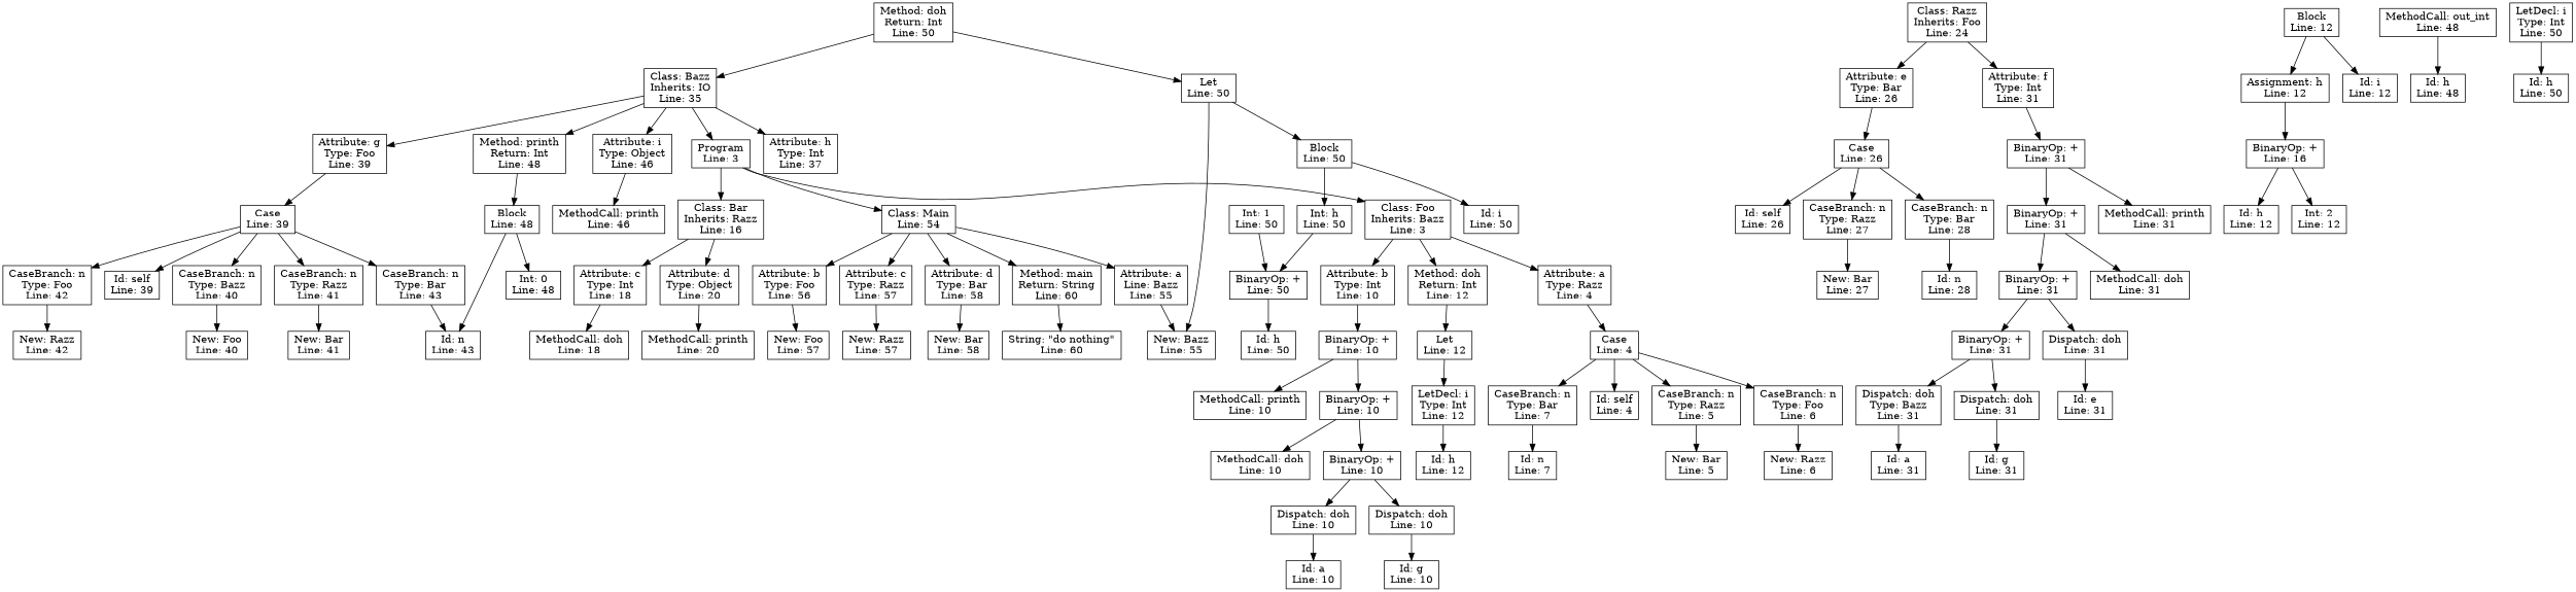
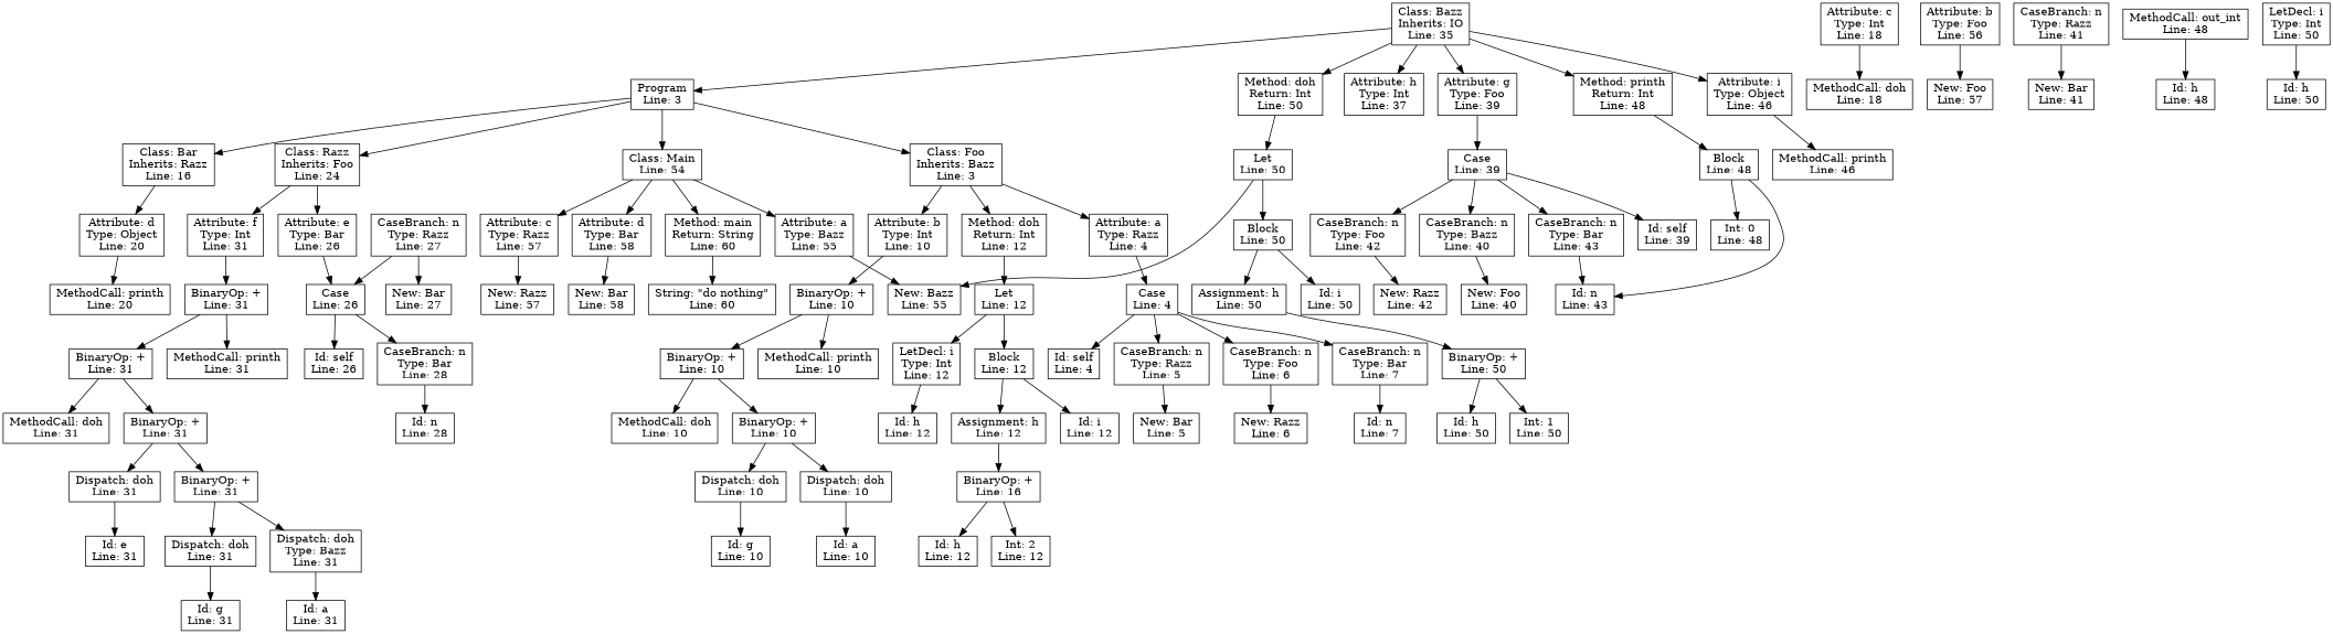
  digraph {
    node [shape=box]
    n1 [label="Program\nLine: 3"]
    n2 [label="Class: Foo\nInherits: Bazz\nLine: 3"]
    n3 [label="Class: Bar\nInherits: Razz\nLine: 16"]
    n4 [label="Class: Razz\nInherits: Foo\nLine: 24"]
    n5 [label="Class: Main\nLine: 54"]
    n6 [label="Attribute: a\nType: Razz\nLine: 4"]
    n7 [label="Attribute: b\nType: Int\nLine: 10"]
    n8 [label="Method: doh\nReturn: Int\nLine: 12"]
    n9 [label="Attribute: c\nType: Int\nLine: 18"]
    n10 [label="Attribute: d\nType: Object\nLine: 20"]
    n11 [label="Attribute: e\nType: Bar\nLine: 26"]
    n12 [label="Attribute: f\nType: Int\nLine: 31"]
    n13 [label="Class: Bazz\nInherits: IO\nLine: 35"]
    n14 [label="Attribute: h\nType: Int\nLine: 37"]
    n15 [label="Attribute: g\nType: Foo\nLine: 39"]
    n16 [label="Attribute: i\nType: Object\nLine: 46"]
    n17 [label="Method: printh\nReturn: Int\nLine: 48"]
    n18 [label="Method: doh\nReturn: Int\nLine: 50"]
-   n19 [label="Attribute: a\nLine: Bazz\nLine: 55"]
+   n19 [label="Attribute: a\nType: Bazz\nLine: 55"]
    n20 [label="Attribute: b\nType: Foo\nLine: 56"]
    n21 [label="Attribute: c\nType: Razz\nLine: 57"]
    n22 [label="Attribute: d\nType: Bar\nLine: 58"]
    n23 [label="Method: main\nReturn: String\nLine: 60"]
    n24 [label="Case\nLine: 4"]
    n25 [label="BinaryOp: +\nLine: 10"]
    n26 [label="Let\nLine: 12"]
    n27 [label="Id: self\nLine: 4"]
    n28 [label="CaseBranch: n\nType: Razz\nLine: 5"]
    n29 [label="CaseBranch: n\nType: Foo\nLine: 6"]
    n30 [label="CaseBranch: n\nType: Bar\nLine: 7"]
    n31 [label="New: Bar\nLine: 5"]
    n32 [label="New: Razz\nLine: 6"]
    n33 [label="Id: n\nLine: 7"]
    n34 [label="BinaryOp: +\nLine: 10"]
    n35 [label="MethodCall: printh\nLine: 10"]
    n36 [label="BinaryOp: +\nLine: 10"]
    n37 [label="MethodCall: doh\nLine: 10"]
    n38 [label="Dispatch: doh\nLine: 10"]
    n39 [label="Dispatch: doh\nLine: 10"]
    n40 [label="Id: a\nLine: 10"]
    n41 [label="Id: g\nLine: 10"]
    n42 [label="LetDecl: i\nType: Int\nLine: 12"]
    n43 [label="Block\nLine: 12"]
    n44 [label="Id: h\nLine: 12"]
    n45 [label="Assignment: h\nLine: 12"]
    n46 [label="Id: i\nLine: 12"]
    n47 [label="BinaryOp: +\nLine: 16"]
    n48 [label="Id: h\nLine: 12"]
    n49 [label="Int: 2\nLine: 12"]
    n50 [label="MethodCall: doh\nLine: 18"]
    n51 [label="MethodCall: printh\nLine: 20"]
    n52 [label="Case\nLine: 26"]
    n53 [label="BinaryOp: +\nLine: 31"]
    n54 [label="Id: self\nLine: 26"]
    n55 [label="CaseBranch: n\nType: Razz\nLine: 27"]
    n56 [label="CaseBranch: n\nType: Bar\nLine: 28"]
    n57 [label="New: Bar\nLine: 27"]
    n58 [label="Id: n\nLine: 28"]
    n59 [label="BinaryOp: +\nLine: 31"]
    n60 [label="MethodCall: printh\nLine: 31"]
    n61 [label="BinaryOp: +\nLine: 31"]
    n62 [label="MethodCall: doh\nLine: 31"]
    n63 [label="BinaryOp: +\nLine: 31"]
    n64 [label="Dispatch: doh\nLine: 31"]
    n65 [label="Dispatch: doh\nType: Bazz\nLine: 31"]
    n66 [label="Dispatch: doh\nLine: 31"]
    n67 [label="Id: e\nLine: 31"]
    n68 [label="Id: a\nLine: 31"]
    n69 [label="Id: g\nLine: 31"]
    n70 [label="Case\nLine: 39"]
    n71 [label="MethodCall: printh\nLine: 46"]
    n72 [label="Block\nLine: 48"]
    n73 [label="Let\nLine: 50"]
    n74 [label="Id: self\nLine: 39"]
    n75 [label="CaseBranch: n\nType: Bazz\nLine: 40"]
    n76 [label="CaseBranch: n\nType: Razz\nLine: 41"]
    n77 [label="CaseBranch: n\nType: Foo\nLine: 42"]
    n78 [label="CaseBranch: n\nType: Bar\nLine: 43"]
    n79 [label="New: Foo\nLine: 40"]
    n80 [label="New: Bar\nLine: 41"]
    n81 [label="New: Razz\nLine: 42"]
    n82 [label="Id: n\nLine: 43"]
    n83 [label="Int: 0\nLine: 48"]
    n84 [label="MethodCall: out_int\nLine: 48"]
    n85 [label="Id: h\nLine: 48"]
    n86 [label="Block\nLine: 50"]
    n87 [label="New: Bazz\nLine: 55"]
    n88 [label="LetDecl: i\nType: Int\nLine: 50"]
    n89 [label="Id: h\nLine: 50"]
-   n90 [label="Int: h\nLine: 50"]
+   n90 [label="Assignment: h\nLine: 50"]
    n91 [label="Id: i\nLine: 50"]
    n92 [label="BinaryOp: +\nLine: 50"]
    n93 [label="Id: h\nLine: 50"]
    n94 [label="Int: 1\nLine: 50"]
    n95 [label="New: Foo\nLine: 57"]
    n96 [label="New: Razz\nLine: 57"]
    n97 [label="New: Bar\nLine: 58"]
    n98 [label="String: \"do nothing\"\nLine: 60"]
    n1 -> n2
    n1 -> n3
+   n1 -> n4
    n1 -> n5
    n2 -> n6
    n2 -> n7
    n2 -> n8
-   n3 -> n9
    n3 -> n10
    n4 -> n11
    n4 -> n12
    n5 -> n19
-   n5 -> n20
    n5 -> n21
    n5 -> n22
    n5 -> n23
    n6 -> n24
    n7 -> n25
    n8 -> n26
    n9 -> n50
    n10 -> n51
    n11 -> n52
    n12 -> n53
    n13 -> n1
    n13 -> n14
    n13 -> n15
    n13 -> n16
    n13 -> n17
-   n18 -> n13
+   n13 -> n18
    n15 -> n70
    n16 -> n71
    n17 -> n72
    n18 -> n73
    n19 -> n87
    n20 -> n95
    n21 -> n96
    n22 -> n97
    n23 -> n98
    n24 -> n27
    n24 -> n28
    n24 -> n29
    n24 -> n30
    n25 -> n34
    n25 -> n35
    n26 -> n42
+   n26 -> n43
    n28 -> n31
    n29 -> n32
    n30 -> n33
    n34 -> n36
    n34 -> n37
    n36 -> n38
    n36 -> n39
    n38 -> n40
    n39 -> n41
    n42 -> n44
    n43 -> n45
    n43 -> n46
    n45 -> n47
    n47 -> n48
    n47 -> n49
    n52 -> n54
-   n52 -> n55
+   n55 -> n52
    n52 -> n56
    n53 -> n59
    n53 -> n60
    n55 -> n57
    n56 -> n58
    n59 -> n61
    n59 -> n62
    n61 -> n63
    n61 -> n64
    n63 -> n65
    n63 -> n66
    n64 -> n67
    n65 -> n68
    n66 -> n69
    n70 -> n74
    n70 -> n75
-   n70 -> n76
    n70 -> n77
    n70 -> n78
    n72 -> n82
    n72 -> n83
    n73 -> n86
    n73 -> n87
    n75 -> n79
    n76 -> n80
    n77 -> n81
    n78 -> n82
    n84 -> n85
    n86 -> n90
    n86 -> n91
    n88 -> n89
    n90 -> n92
    n92 -> n93
-   n94 -> n92
+   n92 -> n94
  }
